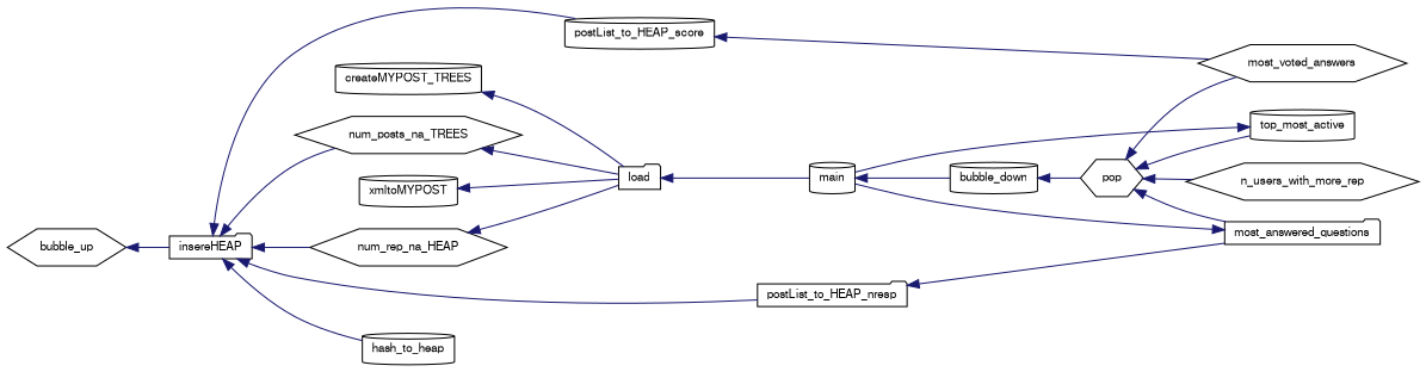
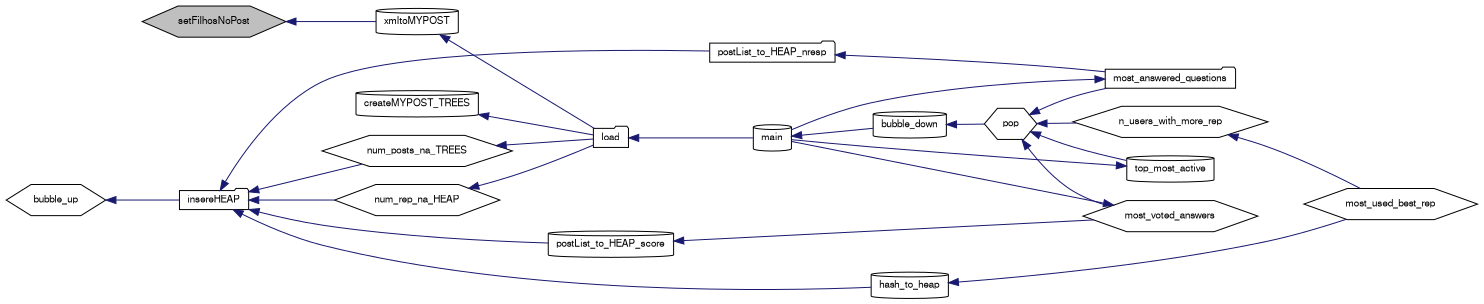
  digraph {
    rankdir=LR
    node [color=black fillcolor=white fontname=FreeSans fontsize=10 shape=hexagon style=filled]
    edge [color=midnightblue dir=back fontname=FreeSans fontsize=10 labelfontname=FreeSans labelfontsize=10 style=solid]
+   n1 [fillcolor=grey75 fontcolor=black height=0.2 label=setFilhosNoPost width=0.4]
    n2 [height=0.2 label=xmltoMYPOST shape=cylinder width=0.4]
    n3 [height=0.2 label=load shape=folder width=0.4]
    n4 [height=0.2 label=createMYPOST_TREES shape=cylinder width=0.4]
    n5 [height=0.2 label=main shape=cylinder width=0.4]
    n6 [height=0.2 label=bubble_down shape=cylinder width=0.4]
    n7 [height=0.2 label=bubble_up width=0.4]
    n8 [height=0.2 label=insereHEAP shape=folder width=0.4]
    n9 [height=0.2 label=pop width=0.4]
    n10 [height=0.2 label=num_posts_na_TREES width=0.4]
    n11 [height=0.2 label=num_rep_na_HEAP width=0.4]
    n12 [height=0.2 label=postList_to_HEAP_score shape=cylinder width=0.4]
    n13 [height=0.2 label=postList_to_HEAP_nresp shape=folder width=0.4]
    n14 [height=0.2 label=hash_to_heap shape=cylinder width=0.4]
    n15 [height=0.2 label=most_voted_answers width=0.4]
    n16 [height=0.2 label=most_answered_questions shape=folder width=0.4]
+   n17 [height=0.2 label=most_used_best_rep width=0.4]
    n18 [height=0.2 label=top_most_active shape=cylinder width=0.4]
    n19 [height=0.2 label=n_users_with_more_rep width=0.4]
+   n1 -> n2
    n2 -> n3
    n3 -> n5
    n4 -> n3
    n5 -> n6
    n6 -> n9
    n7 -> n8
    n8 -> n10
    n8 -> n11
    n8 -> n12
    n8 -> n13
    n8 -> n14
    n9 -> n15
    n9 -> n16
    n9 -> n18
    n9 -> n19
    n10 -> n3
    n11 -> n3
    n12 -> n15
    n13 -> n16
+   n14 -> n17
+   n15 -> n5
    n16 -> n5
    n18 -> n5
+   n19 -> n17
  }
